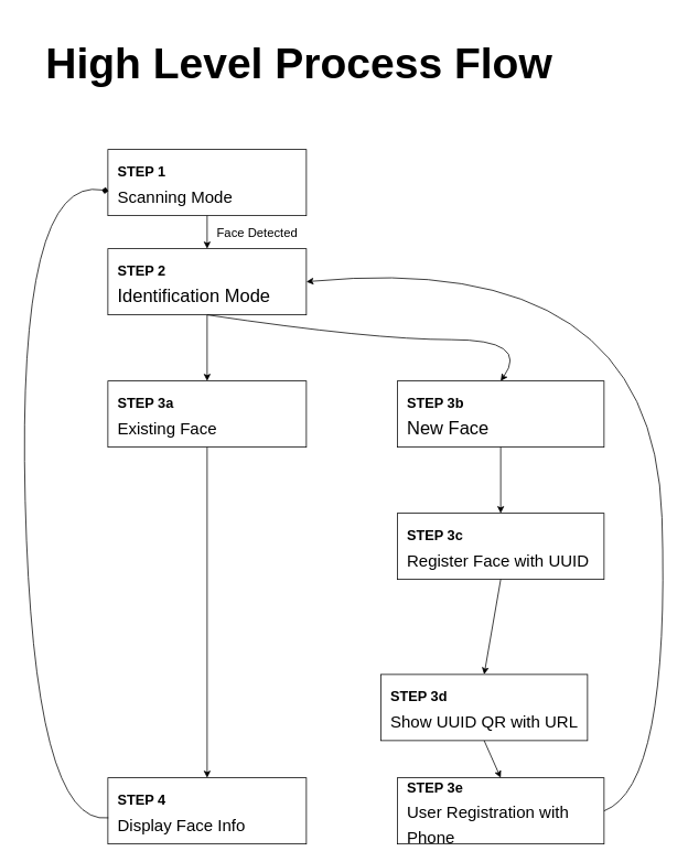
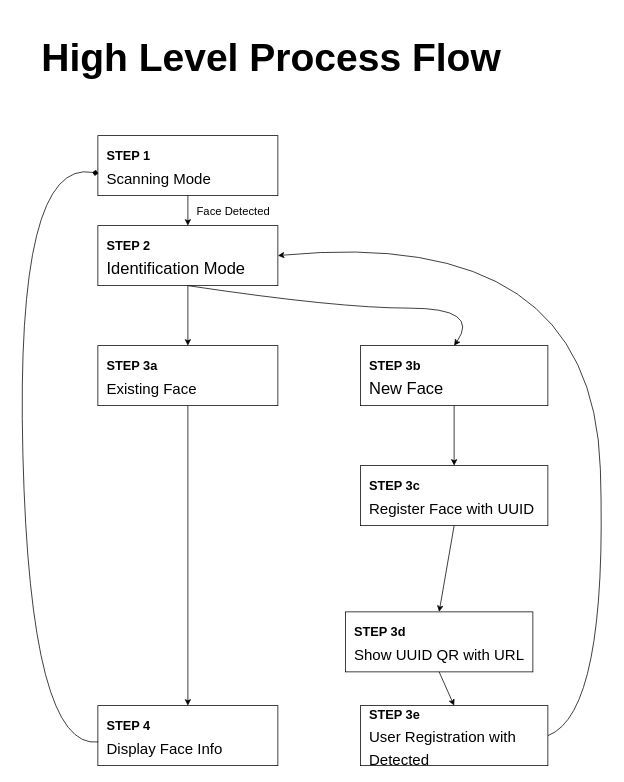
  <mxCell id="0" />
  <mxCell id="1" parent="0" />
  <mxCell id="2" value="&lt;b style=&quot;font-size: 17px&quot;&gt;STEP 1&lt;br&gt;&lt;/b&gt;&lt;font style=&quot;font-size: 20px&quot;&gt;Scanning Mode&lt;/font&gt;" style="rounded=0;whiteSpace=wrap;html=1;fontSize=26;align=left;spacingLeft=10;" vertex="1" parent="1"><mxGeometry x="130" y="180" width="240" height="80" as="geometry" /></mxCell>
  <mxCell id="3" value="&lt;h1&gt;High Level Process Flow&lt;/h1&gt;" style="text;html=1;strokeColor=none;fillColor=none;spacing=5;spacingTop=-20;whiteSpace=wrap;overflow=hidden;rounded=0;fontSize=26;align=left;" vertex="1" parent="1"><mxGeometry x="50" y="20" width="690" height="120" as="geometry" /></mxCell>
  <mxCell id="4" value="&lt;b style=&quot;font-size: 17px&quot;&gt;STEP 2&lt;br&gt;&lt;/b&gt;&lt;font style=&quot;font-size: 22px&quot;&gt;Identification Mode&lt;/font&gt;" style="rounded=0;whiteSpace=wrap;html=1;fontSize=26;align=left;spacingLeft=10;" vertex="1" parent="1"><mxGeometry x="130" y="300" width="240" height="80" as="geometry" /></mxCell>
  <mxCell id="5" value="" style="endArrow=classic;html=1;fontSize=26;exitX=0.5;exitY=1;exitDx=0;exitDy=0;entryX=0.5;entryY=0;entryDx=0;entryDy=0;" edge="1" parent="1" source="2" target="4"><mxGeometry width="50" height="50" relative="1" as="geometry"><mxPoint x="410" y="310" as="sourcePoint" /><mxPoint x="460" y="260" as="targetPoint" /></mxGeometry></mxCell>
  <mxCell id="6" value="Face Detected" style="text;html=1;strokeColor=none;fillColor=none;align=left;verticalAlign=middle;whiteSpace=wrap;rounded=0;fontSize=15;" vertex="1" parent="1"><mxGeometry x="260" y="270" width="240" height="20" as="geometry" /></mxCell>
  <mxCell id="7" value="&lt;b style=&quot;font-size: 17px&quot;&gt;STEP 3a&lt;br&gt;&lt;/b&gt;&lt;font style=&quot;font-size: 20px&quot;&gt;Existing Face&lt;/font&gt;" style="rounded=0;whiteSpace=wrap;html=1;fontSize=26;align=left;spacingLeft=10;" vertex="1" parent="1"><mxGeometry x="130" y="460" width="240" height="80" as="geometry" /></mxCell>
  <mxCell id="8" value="&lt;b style=&quot;font-size: 17px&quot;&gt;STEP 3b&lt;br&gt;&lt;/b&gt;&lt;font style=&quot;font-size: 22px&quot;&gt;New Face&lt;/font&gt;" style="rounded=0;whiteSpace=wrap;html=1;fontSize=26;align=left;spacingLeft=10;" vertex="1" parent="1"><mxGeometry x="480" y="460" width="250" height="80" as="geometry" /></mxCell>
  <mxCell id="9" value="" style="endArrow=classic;html=1;fontSize=26;entryX=0.5;entryY=0;entryDx=0;entryDy=0;exitX=0.5;exitY=1;exitDx=0;exitDy=0;" edge="1" parent="1" source="4" target="7"><mxGeometry width="50" height="50" relative="1" as="geometry"><mxPoint x="290" y="380" as="sourcePoint" /><mxPoint x="290" y="310" as="targetPoint" /></mxGeometry></mxCell>
  <mxCell id="10" value="" style="curved=1;endArrow=classic;html=1;fontSize=15;exitX=0.5;exitY=1;exitDx=0;exitDy=0;entryX=0.5;entryY=0;entryDx=0;entryDy=0;" edge="1" parent="1" source="4" target="8"><mxGeometry width="50" height="50" relative="1" as="geometry"><mxPoint x="410" y="300" as="sourcePoint" /><mxPoint x="460" y="250" as="targetPoint" /><Array as="points"><mxPoint x="450" y="410" /><mxPoint x="640" y="410" /></Array></mxGeometry></mxCell>
  <mxCell id="11" value="&lt;b style=&quot;font-size: 17px&quot;&gt;STEP 4&lt;br&gt;&lt;/b&gt;&lt;font style=&quot;font-size: 20px&quot;&gt;Display Face Info&lt;/font&gt;" style="rounded=0;whiteSpace=wrap;html=1;fontSize=26;align=left;spacingLeft=10;" vertex="1" parent="1"><mxGeometry x="130" y="940" width="240" height="80" as="geometry" /></mxCell>
  <mxCell id="12" value="&lt;b style=&quot;font-size: 17px&quot;&gt;STEP 3c&lt;br&gt;&lt;/b&gt;&lt;font style=&quot;font-size: 20px&quot;&gt;Register Face with UUID&lt;/font&gt;" style="rounded=0;whiteSpace=wrap;html=1;fontSize=26;align=left;spacingLeft=10;" vertex="1" parent="1"><mxGeometry x="480" y="620" width="250" height="80" as="geometry" /></mxCell>
  <mxCell id="13" value="&lt;b style=&quot;font-size: 17px&quot;&gt;STEP 3d&lt;br&gt;&lt;/b&gt;&lt;font style=&quot;font-size: 20px&quot;&gt;Show UUID QR with URL&lt;/font&gt;" style="rounded=0;whiteSpace=wrap;html=1;fontSize=26;align=left;spacingLeft=10;" vertex="1" parent="1"><mxGeometry x="460" y="815" width="250" height="80" as="geometry" /></mxCell>
  <mxCell id="14" value="" style="endArrow=classic;html=1;fontSize=26;entryX=0.5;entryY=0;entryDx=0;entryDy=0;exitX=0.5;exitY=1;exitDx=0;exitDy=0;" edge="1" parent="1" source="8" target="12"><mxGeometry width="50" height="50" relative="1" as="geometry"><mxPoint x="290" y="390" as="sourcePoint" /><mxPoint x="290" y="470" as="targetPoint" /></mxGeometry></mxCell>
  <mxCell id="15" value="" style="endArrow=classic;html=1;fontSize=26;entryX=0.5;entryY=0;entryDx=0;entryDy=0;exitX=0.5;exitY=1;exitDx=0;exitDy=0;" edge="1" parent="1" source="12" target="13"><mxGeometry width="50" height="50" relative="1" as="geometry"><mxPoint x="680" y="700" as="sourcePoint" /><mxPoint x="690" y="630" as="targetPoint" /></mxGeometry></mxCell>
- <mxCell id="16" value="&lt;b style=&quot;font-size: 17px&quot;&gt;STEP 3e&lt;br&gt;&lt;/b&gt;&lt;font style=&quot;font-size: 20px&quot;&gt;User Registration with Phone&lt;/font&gt;" style="rounded=0;whiteSpace=wrap;html=1;fontSize=26;align=left;spacingLeft=10;" vertex="1" parent="1"><mxGeometry x="480" y="940" width="250" height="80" as="geometry" /></mxCell>
+ <mxCell id="16" value="&lt;b style=&quot;font-size: 17px&quot;&gt;STEP 3e&lt;br&gt;&lt;/b&gt;&lt;font style=&quot;font-size: 20px&quot;&gt;User Registration with Detected&lt;/font&gt;" style="rounded=0;whiteSpace=wrap;html=1;fontSize=26;align=left;spacingLeft=10;" vertex="1" parent="1"><mxGeometry x="480" y="940" width="250" height="80" as="geometry" /></mxCell>
  <mxCell id="17" value="" style="endArrow=classic;html=1;fontSize=26;entryX=0.5;entryY=0;entryDx=0;entryDy=0;exitX=0.5;exitY=1;exitDx=0;exitDy=0;" edge="1" parent="1" source="13" target="16"><mxGeometry width="50" height="50" relative="1" as="geometry"><mxPoint x="690" y="710" as="sourcePoint" /><mxPoint x="690" y="790" as="targetPoint" /></mxGeometry></mxCell>
  <mxCell id="18" value="" style="curved=1;endArrow=classic;html=1;fontSize=15;entryX=1;entryY=0.5;entryDx=0;entryDy=0;exitX=1;exitY=0.5;exitDx=0;exitDy=0;" edge="1" parent="1" source="16" target="4"><mxGeometry width="50" height="50" relative="1" as="geometry"><mxPoint x="290" y="390" as="sourcePoint" /><mxPoint x="690" y="470" as="targetPoint" /><Array as="points"><mxPoint x="810" y="950" /><mxPoint x="790" y="300" /></Array></mxGeometry></mxCell>
  <mxCell id="19" value="" style="endArrow=classic;html=1;fontSize=26;entryX=0.5;entryY=0;entryDx=0;entryDy=0;exitX=0.5;exitY=1;exitDx=0;exitDy=0;" edge="1" parent="1" source="7" target="11"><mxGeometry width="50" height="50" relative="1" as="geometry"><mxPoint x="280" y="540" as="sourcePoint" /><mxPoint x="290" y="470" as="targetPoint" /></mxGeometry></mxCell>
  <mxCell id="20" value="" style="curved=1;endArrow=diamond;html=1;fontSize=15;entryX=0.003;entryY=0.63;entryDx=0;entryDy=0;exitX=0.002;exitY=0.605;exitDx=0;exitDy=0;exitPerimeter=0;entryPerimeter=0;" edge="1" parent="1" source="11" target="2"><mxGeometry width="50" height="50" relative="1" as="geometry"><mxPoint x="740" y="990" as="sourcePoint" /><mxPoint x="380" y="350" as="targetPoint" /><Array as="points"><mxPoint x="40" y="1000" /><mxPoint x="20" y="210" /></Array></mxGeometry></mxCell>
